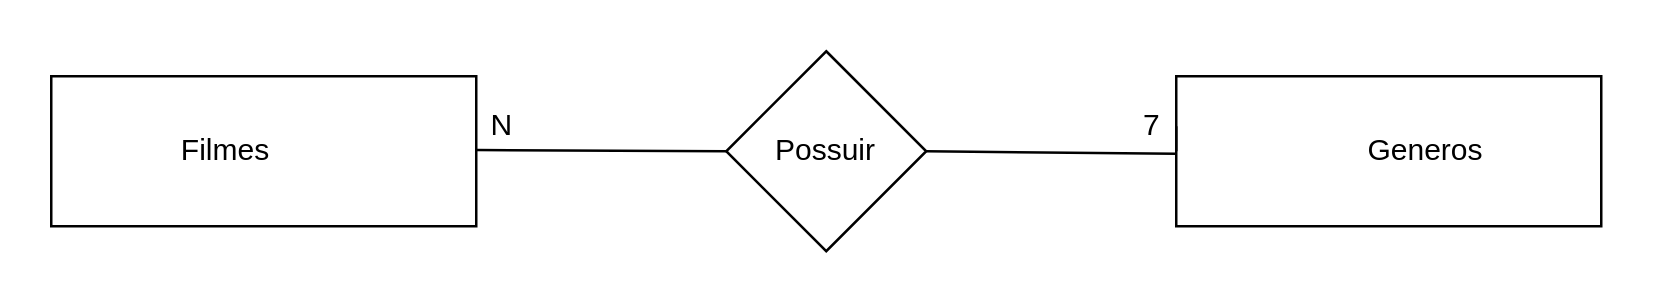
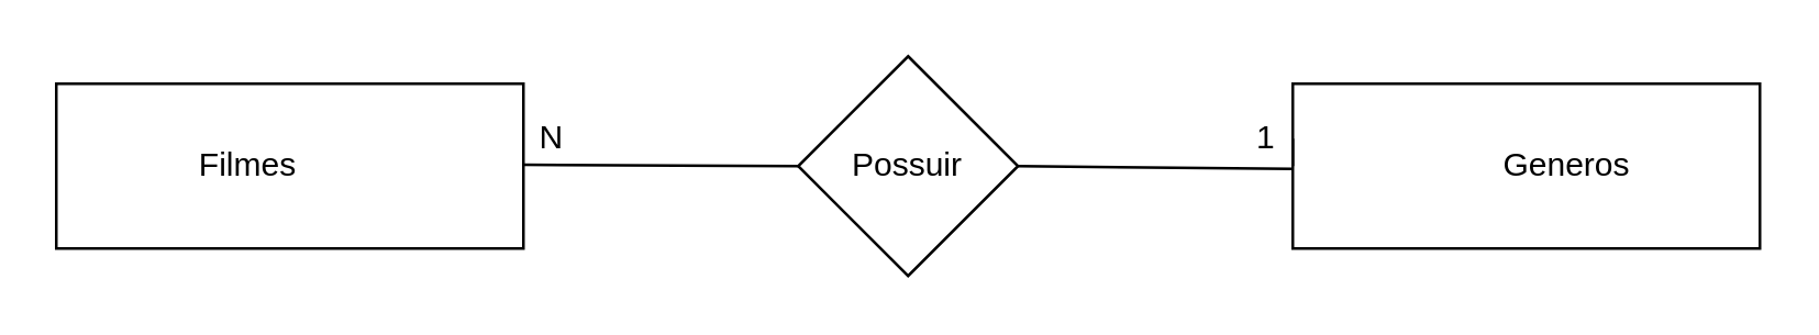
  <mxCell id="0" />
  <mxCell id="1" parent="0" />
  <mxCell id="2" value="" style="rounded=0;whiteSpace=wrap;html=1;" vertex="1" parent="1"><mxGeometry x="20" y="30" width="170" height="60" as="geometry" /></mxCell>
  <mxCell id="3" value="" style="rounded=0;whiteSpace=wrap;html=1;" vertex="1" parent="1"><mxGeometry x="470" y="30" width="170" height="60" as="geometry" /></mxCell>
  <mxCell id="4" value="" style="endArrow=none;html=1;" edge="1" parent="1" source="6"><mxGeometry width="50" height="50" relative="1" as="geometry"><mxPoint x="190" y="59.5" as="sourcePoint" /><mxPoint x="320" y="59.5" as="targetPoint" /></mxGeometry></mxCell>
  <mxCell id="5" value="" style="endArrow=none;html=1;exitX=1;exitY=0.5;exitDx=0;exitDy=0;" edge="1" parent="1" source="12"><mxGeometry width="50" height="50" relative="1" as="geometry"><mxPoint x="360" y="59.5" as="sourcePoint" /><mxPoint x="470" y="60" as="targetPoint" /></mxGeometry></mxCell>
  <mxCell id="6" value="" style="rhombus;whiteSpace=wrap;html=1;" vertex="1" parent="1"><mxGeometry x="290" y="20" width="80" height="80" as="geometry" /></mxCell>
  <mxCell id="7" value="" style="endArrow=none;html=1;entryX=0;entryY=0.5;entryDx=0;entryDy=0;" edge="1" parent="1" target="6"><mxGeometry width="50" height="50" relative="1" as="geometry"><mxPoint x="190" y="59.5" as="sourcePoint" /><mxPoint x="260" y="60" as="targetPoint" /></mxGeometry></mxCell>
  <mxCell id="8" value="Filmes" style="text;html=1;strokeColor=none;fillColor=none;align=center;verticalAlign=middle;whiteSpace=wrap;rounded=0;" vertex="1" parent="1"><mxGeometry x="35" y="50" width="110" height="20" as="geometry" /></mxCell>
  <mxCell id="9" value="Generos" style="text;html=1;strokeColor=none;fillColor=none;align=center;verticalAlign=middle;whiteSpace=wrap;rounded=0;" vertex="1" parent="1"><mxGeometry x="515" y="50" width="110" height="20" as="geometry" /></mxCell>
  <mxCell id="10" value="Possuir" style="text;html=1;strokeColor=none;fillColor=none;align=center;verticalAlign=middle;whiteSpace=wrap;rounded=0;" vertex="1" parent="1"><mxGeometry x="275" y="50" width="110" height="20" as="geometry" /></mxCell>
  <mxCell id="11" value="N" style="text;html=1;align=center;verticalAlign=middle;resizable=0;points=[];autosize=1;" vertex="1" parent="1"><mxGeometry x="190" y="40" width="20" height="20" as="geometry" /></mxCell>
- <mxCell id="12" value="7" style="text;html=1;align=center;verticalAlign=middle;resizable=0;points=[];autosize=1;" vertex="1" parent="1"><mxGeometry x="450" y="40" width="20" height="20" as="geometry" /></mxCell>
+ <mxCell id="12" value="1" style="text;html=1;align=center;verticalAlign=middle;resizable=0;points=[];autosize=1;" vertex="1" parent="1"><mxGeometry x="450" y="40" width="20" height="20" as="geometry" /></mxCell>
  <mxCell id="13" value="" style="endArrow=none;html=1;exitX=1;exitY=0.5;exitDx=0;exitDy=0;" edge="1" parent="1" source="6"><mxGeometry width="50" height="50" relative="1" as="geometry"><mxPoint x="370" y="60" as="sourcePoint" /><mxPoint x="470" y="61" as="targetPoint" /></mxGeometry></mxCell>
